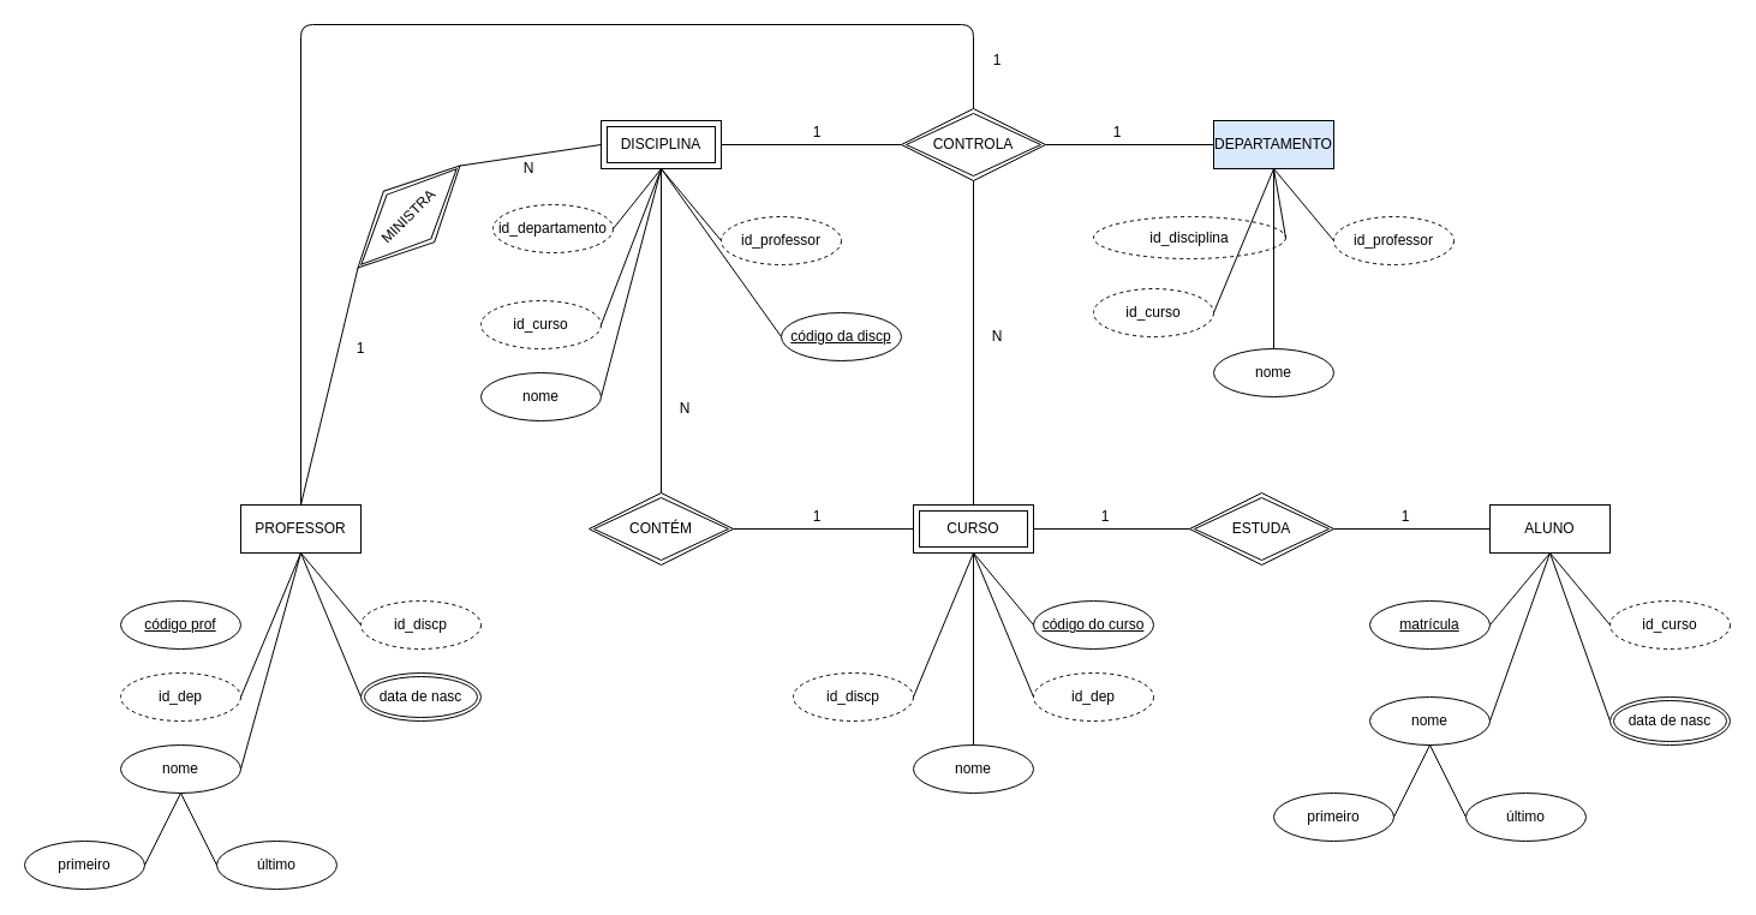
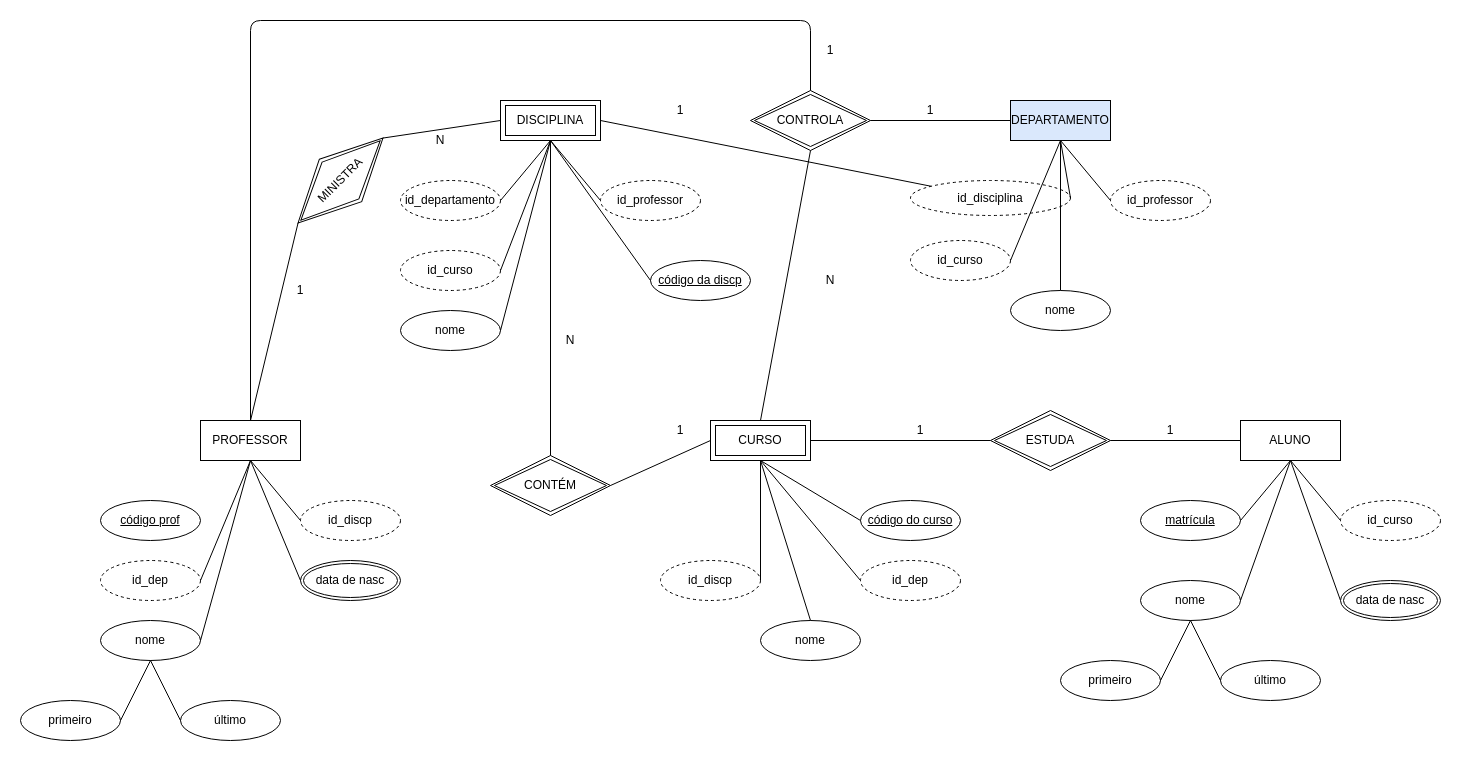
  <mxCell id="0" />
  <mxCell id="1" parent="0" />
  <mxCell id="2" value="DEPARTAMENTO" style="whiteSpace=wrap;html=1;align=center;fillColor=#dae8fc;" vertex="1" parent="1"><mxGeometry x="1010" y="100" width="100" height="40" as="geometry" /></mxCell>
  <mxCell id="3" value="id_curso" style="ellipse;whiteSpace=wrap;html=1;align=center;dashed=1;" vertex="1" parent="1"><mxGeometry x="910" y="240" width="100" height="40" as="geometry" /></mxCell>
  <mxCell id="4" value="id_professor" style="ellipse;whiteSpace=wrap;html=1;align=center;dashed=1;" vertex="1" parent="1"><mxGeometry x="1110" y="180" width="100" height="40" as="geometry" /></mxCell>
  <mxCell id="5" value="id_disciplina" style="ellipse;whiteSpace=wrap;html=1;align=center;dashed=1;" vertex="1" parent="1"><mxGeometry x="910" y="180" width="160" height="35" as="geometry" /></mxCell>
  <mxCell id="6" value="" style="endArrow=none;html=1;exitX=1;exitY=0.5;exitDx=0;exitDy=0;entryX=0.5;entryY=1;entryDx=0;entryDy=0;" edge="1" parent="1" source="5" target="2"><mxGeometry width="50" height="50" relative="1" as="geometry"><mxPoint x="1100" y="260" as="sourcePoint" /><mxPoint x="1150" y="210" as="targetPoint" /></mxGeometry></mxCell>
  <mxCell id="7" value="" style="endArrow=none;html=1;exitX=0;exitY=0.5;exitDx=0;exitDy=0;entryX=0.5;entryY=1;entryDx=0;entryDy=0;" edge="1" parent="1" source="4" target="2"><mxGeometry width="50" height="50" relative="1" as="geometry"><mxPoint x="1100" y="260" as="sourcePoint" /><mxPoint x="1150" y="210" as="targetPoint" /></mxGeometry></mxCell>
  <mxCell id="8" value="" style="endArrow=none;html=1;exitX=1;exitY=0.5;exitDx=0;exitDy=0;entryX=0.5;entryY=1;entryDx=0;entryDy=0;" edge="1" parent="1" source="3" target="2"><mxGeometry width="50" height="50" relative="1" as="geometry"><mxPoint x="1100" y="260" as="sourcePoint" /><mxPoint x="1150" y="210" as="targetPoint" /></mxGeometry></mxCell>
  <mxCell id="9" value="DISCIPLINA" style="shape=ext;margin=3;double=1;whiteSpace=wrap;html=1;align=center;" vertex="1" parent="1"><mxGeometry x="500" y="100" width="100" height="40" as="geometry" /></mxCell>
- <mxCell id="10" value="id_departamento" style="ellipse;whiteSpace=wrap;html=1;align=center;dashed=1;" vertex="1" parent="1"><mxGeometry x="410" y="170" width="100" height="40" as="geometry" /></mxCell>
+ <mxCell id="10" value="id_departamento" style="ellipse;whiteSpace=wrap;html=1;align=center;dashed=1;" vertex="1" parent="1"><mxGeometry x="400" y="180" width="100" height="40" as="geometry" /></mxCell>
  <mxCell id="11" value="código da discp" style="ellipse;whiteSpace=wrap;html=1;align=center;fontStyle=4;" vertex="1" parent="1"><mxGeometry x="650" y="260" width="100" height="40" as="geometry" /></mxCell>
  <mxCell id="12" value="id_professor" style="ellipse;whiteSpace=wrap;html=1;align=center;dashed=1;" vertex="1" parent="1"><mxGeometry x="600" y="180" width="100" height="40" as="geometry" /></mxCell>
  <mxCell id="13" value="id_curso" style="ellipse;whiteSpace=wrap;html=1;align=center;dashed=1;" vertex="1" parent="1"><mxGeometry x="400" y="250" width="100" height="40" as="geometry" /></mxCell>
  <mxCell id="14" value="" style="endArrow=none;html=1;exitX=1;exitY=0.5;exitDx=0;exitDy=0;entryX=0.5;entryY=1;entryDx=0;entryDy=0;" edge="1" parent="1" source="10" target="9"><mxGeometry width="50" height="50" relative="1" as="geometry"><mxPoint x="590" y="160" as="sourcePoint" /><mxPoint x="640" y="110" as="targetPoint" /></mxGeometry></mxCell>
  <mxCell id="15" value="" style="endArrow=none;html=1;exitX=0;exitY=0.5;exitDx=0;exitDy=0;entryX=0.5;entryY=1;entryDx=0;entryDy=0;" edge="1" parent="1" source="12" target="9"><mxGeometry width="50" height="50" relative="1" as="geometry"><mxPoint x="590" y="160" as="sourcePoint" /><mxPoint x="640" y="110" as="targetPoint" /></mxGeometry></mxCell>
  <mxCell id="16" value="" style="endArrow=none;html=1;exitX=1;exitY=0.5;exitDx=0;exitDy=0;entryX=0.5;entryY=1;entryDx=0;entryDy=0;" edge="1" parent="1" source="13" target="9"><mxGeometry width="50" height="50" relative="1" as="geometry"><mxPoint x="590" y="160" as="sourcePoint" /><mxPoint x="640" y="110" as="targetPoint" /></mxGeometry></mxCell>
  <mxCell id="17" value="" style="endArrow=none;html=1;exitX=0;exitY=0.5;exitDx=0;exitDy=0;entryX=0.5;entryY=1;entryDx=0;entryDy=0;" edge="1" parent="1" source="11" target="9"><mxGeometry width="50" height="50" relative="1" as="geometry"><mxPoint x="590" y="160" as="sourcePoint" /><mxPoint x="640" y="110" as="targetPoint" /></mxGeometry></mxCell>
- <mxCell id="18" value="CURSO" style="shape=ext;margin=3;double=1;whiteSpace=wrap;html=1;align=center;" vertex="1" parent="1"><mxGeometry x="760" y="420" width="100" height="40" as="geometry" /></mxCell>
+ <mxCell id="18" value="CURSO" style="shape=ext;margin=3;double=1;whiteSpace=wrap;html=1;align=center;" vertex="1" parent="1"><mxGeometry x="710" y="420" width="100" height="40" as="geometry" /></mxCell>
  <mxCell id="19" value="código do curso" style="ellipse;whiteSpace=wrap;html=1;align=center;fontStyle=4;" vertex="1" parent="1"><mxGeometry x="860" y="500" width="100" height="40" as="geometry" /></mxCell>
  <mxCell id="20" value="id_dep" style="ellipse;whiteSpace=wrap;html=1;align=center;dashed=1;" vertex="1" parent="1"><mxGeometry x="860" y="560" width="100" height="40" as="geometry" /></mxCell>
  <mxCell id="21" value="id_discp" style="ellipse;whiteSpace=wrap;html=1;align=center;dashed=1;" vertex="1" parent="1"><mxGeometry x="660" y="560" width="100" height="40" as="geometry" /></mxCell>
  <mxCell id="22" value="" style="endArrow=none;html=1;exitX=1;exitY=0.5;exitDx=0;exitDy=0;entryX=0.5;entryY=1;entryDx=0;entryDy=0;" edge="1" parent="1" source="21" target="18"><mxGeometry width="50" height="50" relative="1" as="geometry"><mxPoint x="890" y="460" as="sourcePoint" /><mxPoint x="940" y="410" as="targetPoint" /></mxGeometry></mxCell>
  <mxCell id="23" value="" style="endArrow=none;html=1;exitX=0;exitY=0.5;exitDx=0;exitDy=0;entryX=0.5;entryY=1;entryDx=0;entryDy=0;" edge="1" parent="1" source="19" target="18"><mxGeometry width="50" height="50" relative="1" as="geometry"><mxPoint x="890" y="460" as="sourcePoint" /><mxPoint x="940" y="410" as="targetPoint" /></mxGeometry></mxCell>
  <mxCell id="24" value="" style="endArrow=none;html=1;exitX=0;exitY=0.5;exitDx=0;exitDy=0;entryX=0.5;entryY=1;entryDx=0;entryDy=0;" edge="1" parent="1" source="20" target="18"><mxGeometry width="50" height="50" relative="1" as="geometry"><mxPoint x="890" y="460" as="sourcePoint" /><mxPoint x="940" y="410" as="targetPoint" /></mxGeometry></mxCell>
  <mxCell id="25" value="ALUNO" style="whiteSpace=wrap;html=1;align=center;" vertex="1" parent="1"><mxGeometry x="1240" y="420" width="100" height="40" as="geometry" /></mxCell>
  <mxCell id="26" value="matrícula" style="ellipse;whiteSpace=wrap;html=1;align=center;fontStyle=4;" vertex="1" parent="1"><mxGeometry x="1140" y="500" width="100" height="40" as="geometry" /></mxCell>
  <mxCell id="27" value="nome" style="ellipse;whiteSpace=wrap;html=1;align=center;" vertex="1" parent="1"><mxGeometry x="1140" y="580" width="100" height="40" as="geometry" /></mxCell>
  <mxCell id="28" value="id_curso" style="ellipse;whiteSpace=wrap;html=1;align=center;dashed=1;" vertex="1" parent="1"><mxGeometry x="1340" y="500" width="100" height="40" as="geometry" /></mxCell>
  <mxCell id="29" value="primeiro" style="ellipse;whiteSpace=wrap;html=1;align=center;" vertex="1" parent="1"><mxGeometry x="1060" y="660" width="100" height="40" as="geometry" /></mxCell>
  <mxCell id="30" value="último" style="ellipse;whiteSpace=wrap;html=1;align=center;" vertex="1" parent="1"><mxGeometry x="1220" y="660" width="100" height="40" as="geometry" /></mxCell>
  <mxCell id="31" value="" style="endArrow=none;html=1;exitX=1;exitY=0.5;exitDx=0;exitDy=0;entryX=0.5;entryY=1;entryDx=0;entryDy=0;" edge="1" parent="1" source="29" target="27"><mxGeometry width="50" height="50" relative="1" as="geometry"><mxPoint x="1180" y="660" as="sourcePoint" /><mxPoint x="1230" y="610" as="targetPoint" /></mxGeometry></mxCell>
  <mxCell id="32" value="" style="endArrow=none;html=1;exitX=0;exitY=0.5;exitDx=0;exitDy=0;entryX=0.5;entryY=1;entryDx=0;entryDy=0;" edge="1" parent="1" source="30" target="27"><mxGeometry width="50" height="50" relative="1" as="geometry"><mxPoint x="1180" y="660" as="sourcePoint" /><mxPoint x="1230" y="610" as="targetPoint" /></mxGeometry></mxCell>
  <mxCell id="33" value="" style="endArrow=none;html=1;exitX=1;exitY=0.5;exitDx=0;exitDy=0;entryX=0.5;entryY=1;entryDx=0;entryDy=0;" edge="1" parent="1" source="26" target="25"><mxGeometry width="50" height="50" relative="1" as="geometry"><mxPoint x="1180" y="660" as="sourcePoint" /><mxPoint x="1230" y="610" as="targetPoint" /></mxGeometry></mxCell>
  <mxCell id="34" value="" style="endArrow=none;html=1;exitX=1;exitY=0.5;exitDx=0;exitDy=0;entryX=0.5;entryY=1;entryDx=0;entryDy=0;" edge="1" parent="1" source="27" target="25"><mxGeometry width="50" height="50" relative="1" as="geometry"><mxPoint x="1180" y="660" as="sourcePoint" /><mxPoint x="1310" y="590" as="targetPoint" /></mxGeometry></mxCell>
  <mxCell id="35" value="" style="endArrow=none;html=1;exitX=0;exitY=0.5;exitDx=0;exitDy=0;entryX=0.5;entryY=1;entryDx=0;entryDy=0;" edge="1" parent="1" source="28" target="25"><mxGeometry width="50" height="50" relative="1" as="geometry"><mxPoint x="1180" y="660" as="sourcePoint" /><mxPoint x="1230" y="610" as="targetPoint" /></mxGeometry></mxCell>
  <mxCell id="36" value="" style="endArrow=none;html=1;exitX=0;exitY=0.5;exitDx=0;exitDy=0;entryX=0.5;entryY=1;entryDx=0;entryDy=0;" edge="1" parent="1" source="37" target="25"><mxGeometry width="50" height="50" relative="1" as="geometry"><mxPoint x="1340" y="600" as="sourcePoint" /><mxPoint x="1230" y="610" as="targetPoint" /></mxGeometry></mxCell>
  <mxCell id="37" value="data de nasc" style="ellipse;shape=doubleEllipse;margin=3;whiteSpace=wrap;html=1;align=center;" vertex="1" parent="1"><mxGeometry x="1340" y="580" width="100" height="40" as="geometry" /></mxCell>
  <mxCell id="38" value="PROFESSOR" style="whiteSpace=wrap;html=1;align=center;" vertex="1" parent="1"><mxGeometry x="200" y="420" width="100" height="40" as="geometry" /></mxCell>
  <mxCell id="39" value="código prof" style="ellipse;whiteSpace=wrap;html=1;align=center;fontStyle=4;" vertex="1" parent="1"><mxGeometry x="100" y="500" width="100" height="40" as="geometry" /></mxCell>
  <mxCell id="40" value="id_dep" style="ellipse;whiteSpace=wrap;html=1;align=center;dashed=1;" vertex="1" parent="1"><mxGeometry x="100" y="560" width="100" height="40" as="geometry" /></mxCell>
  <mxCell id="41" value="id_discp" style="ellipse;whiteSpace=wrap;html=1;align=center;dashed=1;" vertex="1" parent="1"><mxGeometry x="300" y="500" width="100" height="40" as="geometry" /></mxCell>
  <mxCell id="42" value="nome" style="ellipse;whiteSpace=wrap;html=1;align=center;" vertex="1" parent="1"><mxGeometry x="100" y="620" width="100" height="40" as="geometry" /></mxCell>
  <mxCell id="43" value="primeiro" style="ellipse;whiteSpace=wrap;html=1;align=center;" vertex="1" parent="1"><mxGeometry x="20" y="700" width="100" height="40" as="geometry" /></mxCell>
  <mxCell id="44" value="último" style="ellipse;whiteSpace=wrap;html=1;align=center;" vertex="1" parent="1"><mxGeometry x="180" y="700" width="100" height="40" as="geometry" /></mxCell>
  <mxCell id="45" value="" style="endArrow=none;html=1;exitX=1;exitY=0.5;exitDx=0;exitDy=0;entryX=0.5;entryY=1;entryDx=0;entryDy=0;" edge="1" parent="1" source="43" target="42"><mxGeometry width="50" height="50" relative="1" as="geometry"><mxPoint x="140" y="700" as="sourcePoint" /><mxPoint x="190" y="650" as="targetPoint" /></mxGeometry></mxCell>
  <mxCell id="46" value="" style="endArrow=none;html=1;exitX=0;exitY=0.5;exitDx=0;exitDy=0;entryX=0.5;entryY=1;entryDx=0;entryDy=0;" edge="1" parent="1" source="44" target="42"><mxGeometry width="50" height="50" relative="1" as="geometry"><mxPoint x="140" y="700" as="sourcePoint" /><mxPoint x="190" y="650" as="targetPoint" /></mxGeometry></mxCell>
  <mxCell id="47" value="data de nasc" style="ellipse;shape=doubleEllipse;margin=3;whiteSpace=wrap;html=1;align=center;" vertex="1" parent="1"><mxGeometry x="300" y="560" width="100" height="40" as="geometry" /></mxCell>
  <mxCell id="48" value="" style="endArrow=none;html=1;exitX=0;exitY=0.5;exitDx=0;exitDy=0;entryX=0.5;entryY=1;entryDx=0;entryDy=0;" edge="1" parent="1" source="41" target="38"><mxGeometry width="50" height="50" relative="1" as="geometry"><mxPoint x="310" y="560" as="sourcePoint" /><mxPoint x="360" y="510" as="targetPoint" /></mxGeometry></mxCell>
  <mxCell id="49" value="" style="endArrow=none;html=1;exitX=1;exitY=0.5;exitDx=0;exitDy=0;" edge="1" parent="1" source="40"><mxGeometry width="50" height="50" relative="1" as="geometry"><mxPoint x="310" y="560" as="sourcePoint" /><mxPoint x="250" y="460" as="targetPoint" /></mxGeometry></mxCell>
  <mxCell id="50" value="" style="endArrow=none;html=1;exitX=0;exitY=0.5;exitDx=0;exitDy=0;entryX=0.5;entryY=1;entryDx=0;entryDy=0;" edge="1" parent="1" source="47" target="38"><mxGeometry width="50" height="50" relative="1" as="geometry"><mxPoint x="310" y="560" as="sourcePoint" /><mxPoint x="360" y="510" as="targetPoint" /></mxGeometry></mxCell>
  <mxCell id="51" value="" style="endArrow=none;html=1;exitX=1;exitY=0.5;exitDx=0;exitDy=0;entryX=0.5;entryY=1;entryDx=0;entryDy=0;" edge="1" parent="1" source="42" target="38"><mxGeometry width="50" height="50" relative="1" as="geometry"><mxPoint x="310" y="560" as="sourcePoint" /><mxPoint x="360" y="510" as="targetPoint" /></mxGeometry></mxCell>
  <mxCell id="52" value="CONTROLA" style="shape=rhombus;double=1;perimeter=rhombusPerimeter;whiteSpace=wrap;html=1;align=center;" vertex="1" parent="1"><mxGeometry x="750" y="90" width="120" height="60" as="geometry" /></mxCell>
- <mxCell id="53" value="" style="endArrow=none;html=1;exitX=1;exitY=0.5;exitDx=0;exitDy=0;entryX=0;entryY=0.5;entryDx=0;entryDy=0;" edge="1" parent="1" source="9" target="52"><mxGeometry width="50" height="50" relative="1" as="geometry"><mxPoint x="830" y="260" as="sourcePoint" /><mxPoint x="880" y="210" as="targetPoint" /></mxGeometry></mxCell>
+ <mxCell id="53" value="" style="endArrow=none;html=1;exitX=1;exitY=0.5;exitDx=0;exitDy=0;" edge="1" parent="1" source="9" target="5"><mxGeometry width="50" height="50" relative="1" as="geometry"><mxPoint x="830" y="260" as="sourcePoint" /><mxPoint x="880" y="210" as="targetPoint" /></mxGeometry></mxCell>
  <mxCell id="54" value="" style="endArrow=none;html=1;exitX=1;exitY=0.5;exitDx=0;exitDy=0;entryX=0;entryY=0.5;entryDx=0;entryDy=0;" edge="1" parent="1" source="52" target="2"><mxGeometry width="50" height="50" relative="1" as="geometry"><mxPoint x="830" y="260" as="sourcePoint" /><mxPoint x="880" y="210" as="targetPoint" /></mxGeometry></mxCell>
  <mxCell id="55" value="" style="endArrow=none;html=1;exitX=0.5;exitY=0;exitDx=0;exitDy=0;entryX=0.5;entryY=1;entryDx=0;entryDy=0;" edge="1" parent="1" source="18" target="52"><mxGeometry width="50" height="50" relative="1" as="geometry"><mxPoint x="830" y="260" as="sourcePoint" /><mxPoint x="880" y="210" as="targetPoint" /></mxGeometry></mxCell>
  <mxCell id="56" value="" style="endArrow=none;html=1;exitX=0.5;exitY=0;exitDx=0;exitDy=0;entryX=0.5;entryY=0;entryDx=0;entryDy=0;" edge="1" parent="1" source="38" target="52"><mxGeometry width="50" height="50" relative="1" as="geometry"><mxPoint x="390" y="260" as="sourcePoint" /><mxPoint x="240" y="0" as="targetPoint" /><Array as="points"><mxPoint x="250" y="20" /><mxPoint x="810" y="20" /></Array></mxGeometry></mxCell>
  <mxCell id="57" value="ESTUDA" style="shape=rhombus;double=1;perimeter=rhombusPerimeter;whiteSpace=wrap;html=1;align=center;" vertex="1" parent="1"><mxGeometry x="990" y="410" width="120" height="60" as="geometry" /></mxCell>
  <mxCell id="58" value="" style="endArrow=none;html=1;exitX=1;exitY=0.5;exitDx=0;exitDy=0;entryX=0;entryY=0.5;entryDx=0;entryDy=0;" edge="1" parent="1" source="18" target="57"><mxGeometry width="50" height="50" relative="1" as="geometry"><mxPoint x="990" y="360" as="sourcePoint" /><mxPoint x="1040" y="310" as="targetPoint" /></mxGeometry></mxCell>
  <mxCell id="59" value="" style="endArrow=none;html=1;exitX=1;exitY=0.5;exitDx=0;exitDy=0;entryX=0;entryY=0.5;entryDx=0;entryDy=0;" edge="1" parent="1" source="57" target="25"><mxGeometry width="50" height="50" relative="1" as="geometry"><mxPoint x="990" y="360" as="sourcePoint" /><mxPoint x="1040" y="310" as="targetPoint" /></mxGeometry></mxCell>
  <mxCell id="60" value="MINISTRA" style="shape=rhombus;double=1;perimeter=rhombusPerimeter;whiteSpace=wrap;html=1;align=center;rotation=-45;" vertex="1" parent="1"><mxGeometry x="280" y="150" width="120" height="60" as="geometry" /></mxCell>
  <mxCell id="61" value="" style="endArrow=none;html=1;exitX=0.5;exitY=0;exitDx=0;exitDy=0;entryX=0;entryY=0.5;entryDx=0;entryDy=0;" edge="1" parent="1" source="38" target="60"><mxGeometry width="50" height="50" relative="1" as="geometry"><mxPoint x="560" y="260" as="sourcePoint" /><mxPoint x="610" y="210" as="targetPoint" /></mxGeometry></mxCell>
  <mxCell id="62" value="" style="endArrow=none;html=1;exitX=0;exitY=0.5;exitDx=0;exitDy=0;entryX=1;entryY=0.5;entryDx=0;entryDy=0;" edge="1" parent="1" source="9" target="60"><mxGeometry width="50" height="50" relative="1" as="geometry"><mxPoint x="560" y="260" as="sourcePoint" /><mxPoint x="610" y="210" as="targetPoint" /></mxGeometry></mxCell>
- <mxCell id="63" value="CONTÉM" style="shape=rhombus;double=1;perimeter=rhombusPerimeter;whiteSpace=wrap;html=1;align=center;" vertex="1" parent="1"><mxGeometry x="490" y="410" width="120" height="60" as="geometry" /></mxCell>
+ <mxCell id="63" value="CONTÉM" style="shape=rhombus;double=1;perimeter=rhombusPerimeter;whiteSpace=wrap;html=1;align=center;" vertex="1" parent="1"><mxGeometry x="490" y="455" width="120" height="60" as="geometry" /></mxCell>
  <mxCell id="64" value="" style="endArrow=none;html=1;exitX=0.5;exitY=1;exitDx=0;exitDy=0;entryX=0.5;entryY=0;entryDx=0;entryDy=0;" edge="1" parent="1" source="9" target="63"><mxGeometry width="50" height="50" relative="1" as="geometry"><mxPoint x="610" y="360" as="sourcePoint" /><mxPoint x="660" y="310" as="targetPoint" /></mxGeometry></mxCell>
  <mxCell id="65" value="" style="endArrow=none;html=1;exitX=1;exitY=0.5;exitDx=0;exitDy=0;entryX=0;entryY=0.5;entryDx=0;entryDy=0;" edge="1" parent="1" source="63" target="18"><mxGeometry width="50" height="50" relative="1" as="geometry"><mxPoint x="610" y="360" as="sourcePoint" /><mxPoint x="660" y="310" as="targetPoint" /></mxGeometry></mxCell>
  <mxCell id="66" value="1" style="text;html=1;strokeColor=none;fillColor=none;align=center;verticalAlign=middle;whiteSpace=wrap;rounded=0;" vertex="1" parent="1"><mxGeometry x="910" y="100" width="40" height="20" as="geometry" /></mxCell>
  <mxCell id="67" value="1" style="text;html=1;strokeColor=none;fillColor=none;align=center;verticalAlign=middle;whiteSpace=wrap;rounded=0;" vertex="1" parent="1"><mxGeometry x="660" y="100" width="40" height="20" as="geometry" /></mxCell>
  <mxCell id="68" value="N" style="text;html=1;strokeColor=none;fillColor=none;align=center;verticalAlign=middle;whiteSpace=wrap;rounded=0;" vertex="1" parent="1"><mxGeometry x="810" y="270" width="40" height="20" as="geometry" /></mxCell>
  <mxCell id="69" value="1" style="text;html=1;strokeColor=none;fillColor=none;align=center;verticalAlign=middle;whiteSpace=wrap;rounded=0;" vertex="1" parent="1"><mxGeometry x="810" y="40" width="40" height="20" as="geometry" /></mxCell>
  <mxCell id="70" value="1" style="text;html=1;strokeColor=none;fillColor=none;align=center;verticalAlign=middle;whiteSpace=wrap;rounded=0;" vertex="1" parent="1"><mxGeometry x="660" y="420" width="40" height="20" as="geometry" /></mxCell>
  <mxCell id="71" value="N" style="text;html=1;strokeColor=none;fillColor=none;align=center;verticalAlign=middle;whiteSpace=wrap;rounded=0;" vertex="1" parent="1"><mxGeometry x="550" y="330" width="40" height="20" as="geometry" /></mxCell>
  <mxCell id="72" value="1" style="text;html=1;strokeColor=none;fillColor=none;align=center;verticalAlign=middle;whiteSpace=wrap;rounded=0;" vertex="1" parent="1"><mxGeometry x="900" y="420" width="40" height="20" as="geometry" /></mxCell>
  <mxCell id="73" value="1" style="text;html=1;strokeColor=none;fillColor=none;align=center;verticalAlign=middle;whiteSpace=wrap;rounded=0;" vertex="1" parent="1"><mxGeometry x="1150" y="420" width="40" height="20" as="geometry" /></mxCell>
  <mxCell id="74" value="1" style="text;html=1;strokeColor=none;fillColor=none;align=center;verticalAlign=middle;whiteSpace=wrap;rounded=0;" vertex="1" parent="1"><mxGeometry x="280" y="280" width="40" height="20" as="geometry" /></mxCell>
  <mxCell id="75" value="N" style="text;html=1;strokeColor=none;fillColor=none;align=center;verticalAlign=middle;whiteSpace=wrap;rounded=0;" vertex="1" parent="1"><mxGeometry x="420" y="130" width="40" height="20" as="geometry" /></mxCell>
  <mxCell id="76" value="nome" style="ellipse;whiteSpace=wrap;html=1;align=center;" vertex="1" parent="1"><mxGeometry x="760" y="620" width="100" height="40" as="geometry" /></mxCell>
  <mxCell id="77" value="nome" style="ellipse;whiteSpace=wrap;html=1;align=center;" vertex="1" parent="1"><mxGeometry x="1010" y="290" width="100" height="40" as="geometry" /></mxCell>
  <mxCell id="78" value="nome" style="ellipse;whiteSpace=wrap;html=1;align=center;" vertex="1" parent="1"><mxGeometry x="400" y="310" width="100" height="40" as="geometry" /></mxCell>
  <mxCell id="79" value="" style="endArrow=none;html=1;exitX=1;exitY=0.5;exitDx=0;exitDy=0;entryX=0.5;entryY=1;entryDx=0;entryDy=0;" edge="1" parent="1" source="78" target="9"><mxGeometry width="50" height="50" relative="1" as="geometry"><mxPoint x="670" y="360" as="sourcePoint" /><mxPoint y="310" as="targetPoint" x="720" /></mxGeometry></mxCell>
  <mxCell id="80" value="" style="endArrow=none;html=1;exitX=0.5;exitY=0;exitDx=0;exitDy=0;entryX=0.5;entryY=1;entryDx=0;entryDy=0;" edge="1" parent="1" source="76" target="18"><mxGeometry width="50" height="50" relative="1" as="geometry"><mxPoint x="670" y="360" as="sourcePoint" /><mxPoint y="310" as="targetPoint" x="720" /></mxGeometry></mxCell>
  <mxCell id="81" value="" style="endArrow=none;html=1;exitX=0.5;exitY=0;exitDx=0;exitDy=0;entryX=0.5;entryY=1;entryDx=0;entryDy=0;" edge="1" parent="1" source="77" target="2"><mxGeometry width="50" height="50" relative="1" as="geometry"><mxPoint x="1060" y="260" as="sourcePoint" /><mxPoint x="1110" y="210" as="targetPoint" /></mxGeometry></mxCell>
